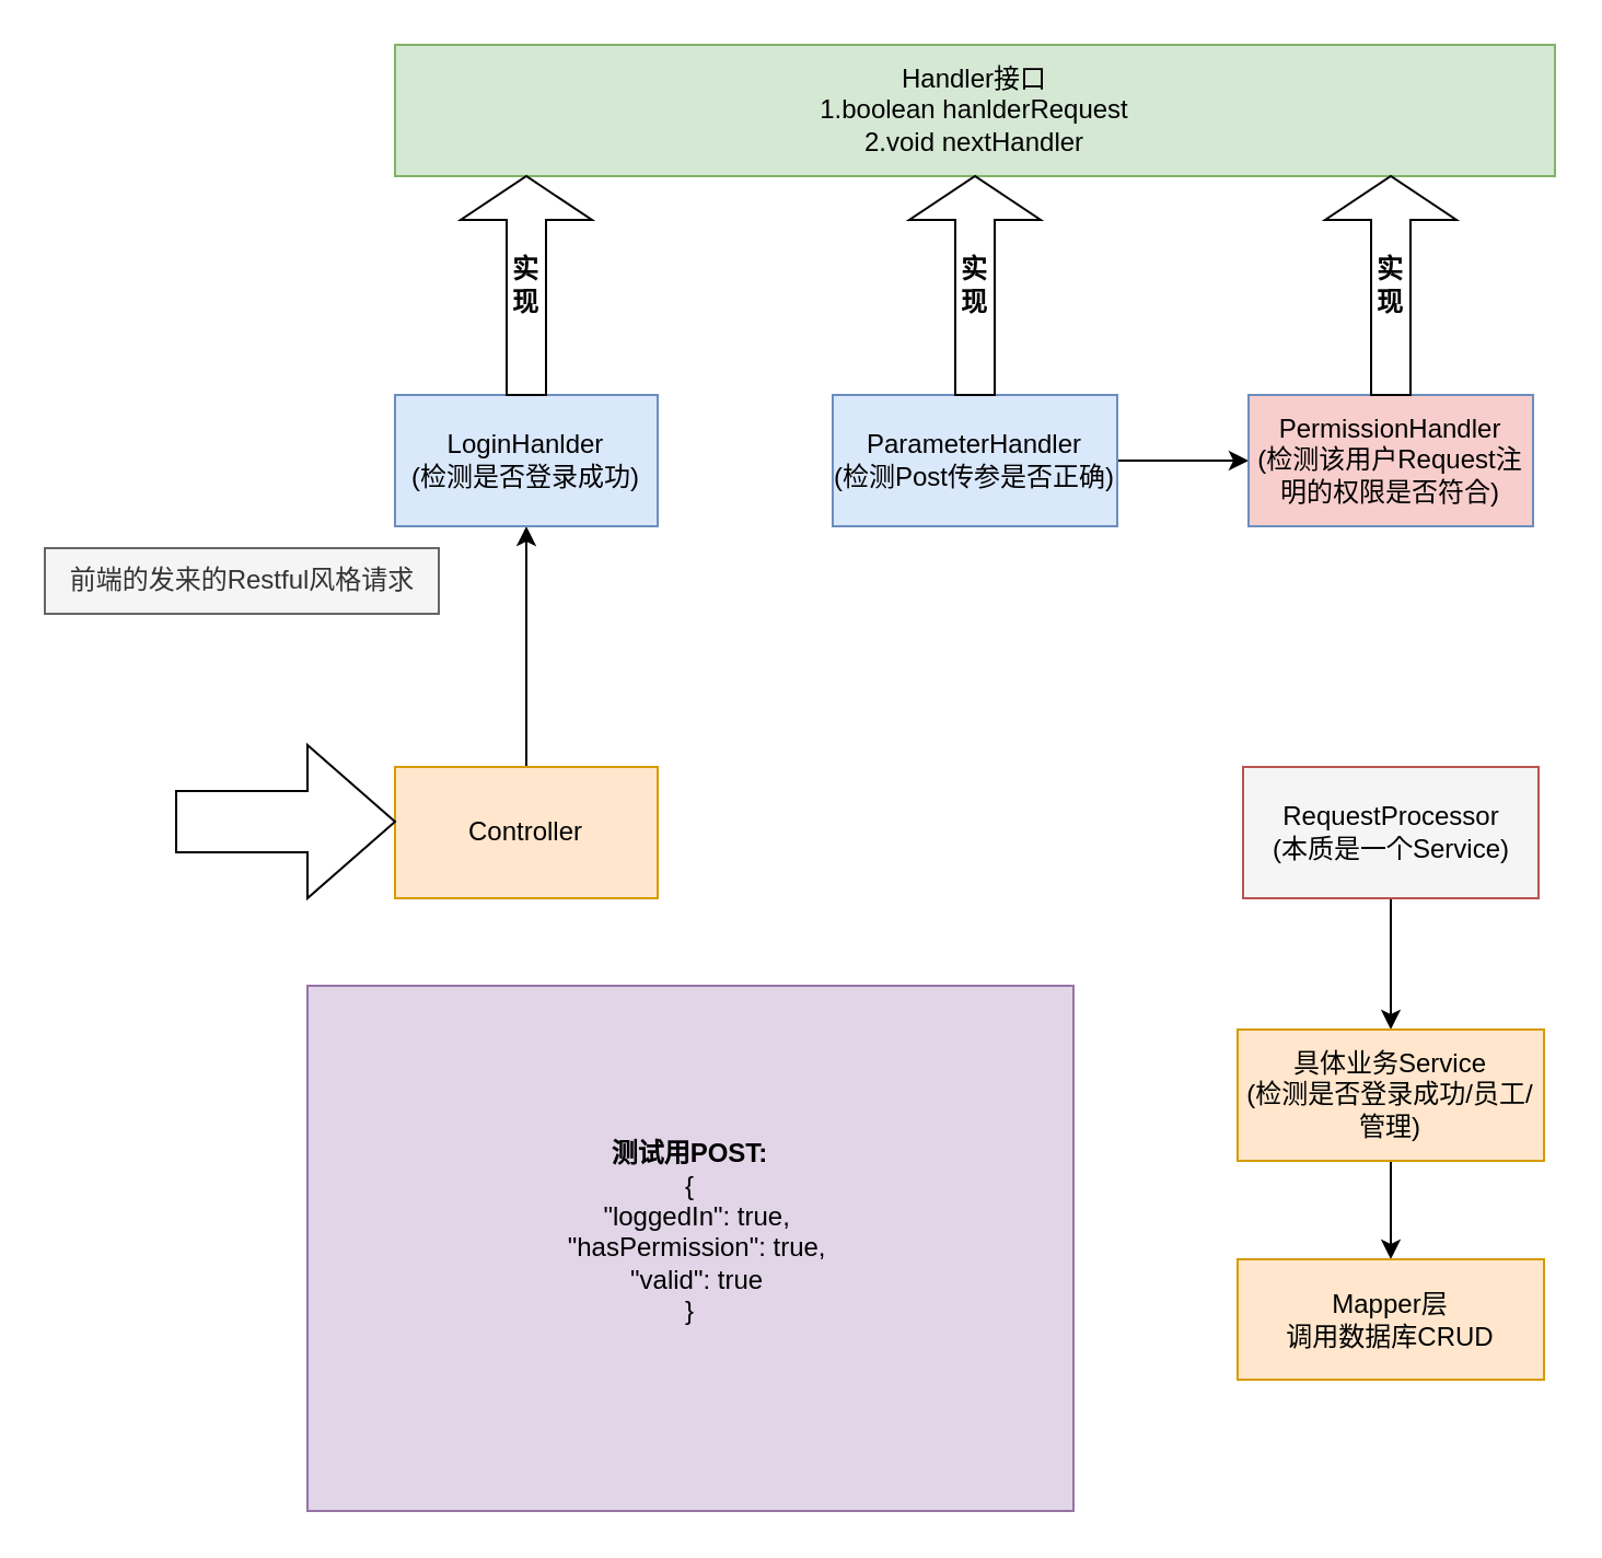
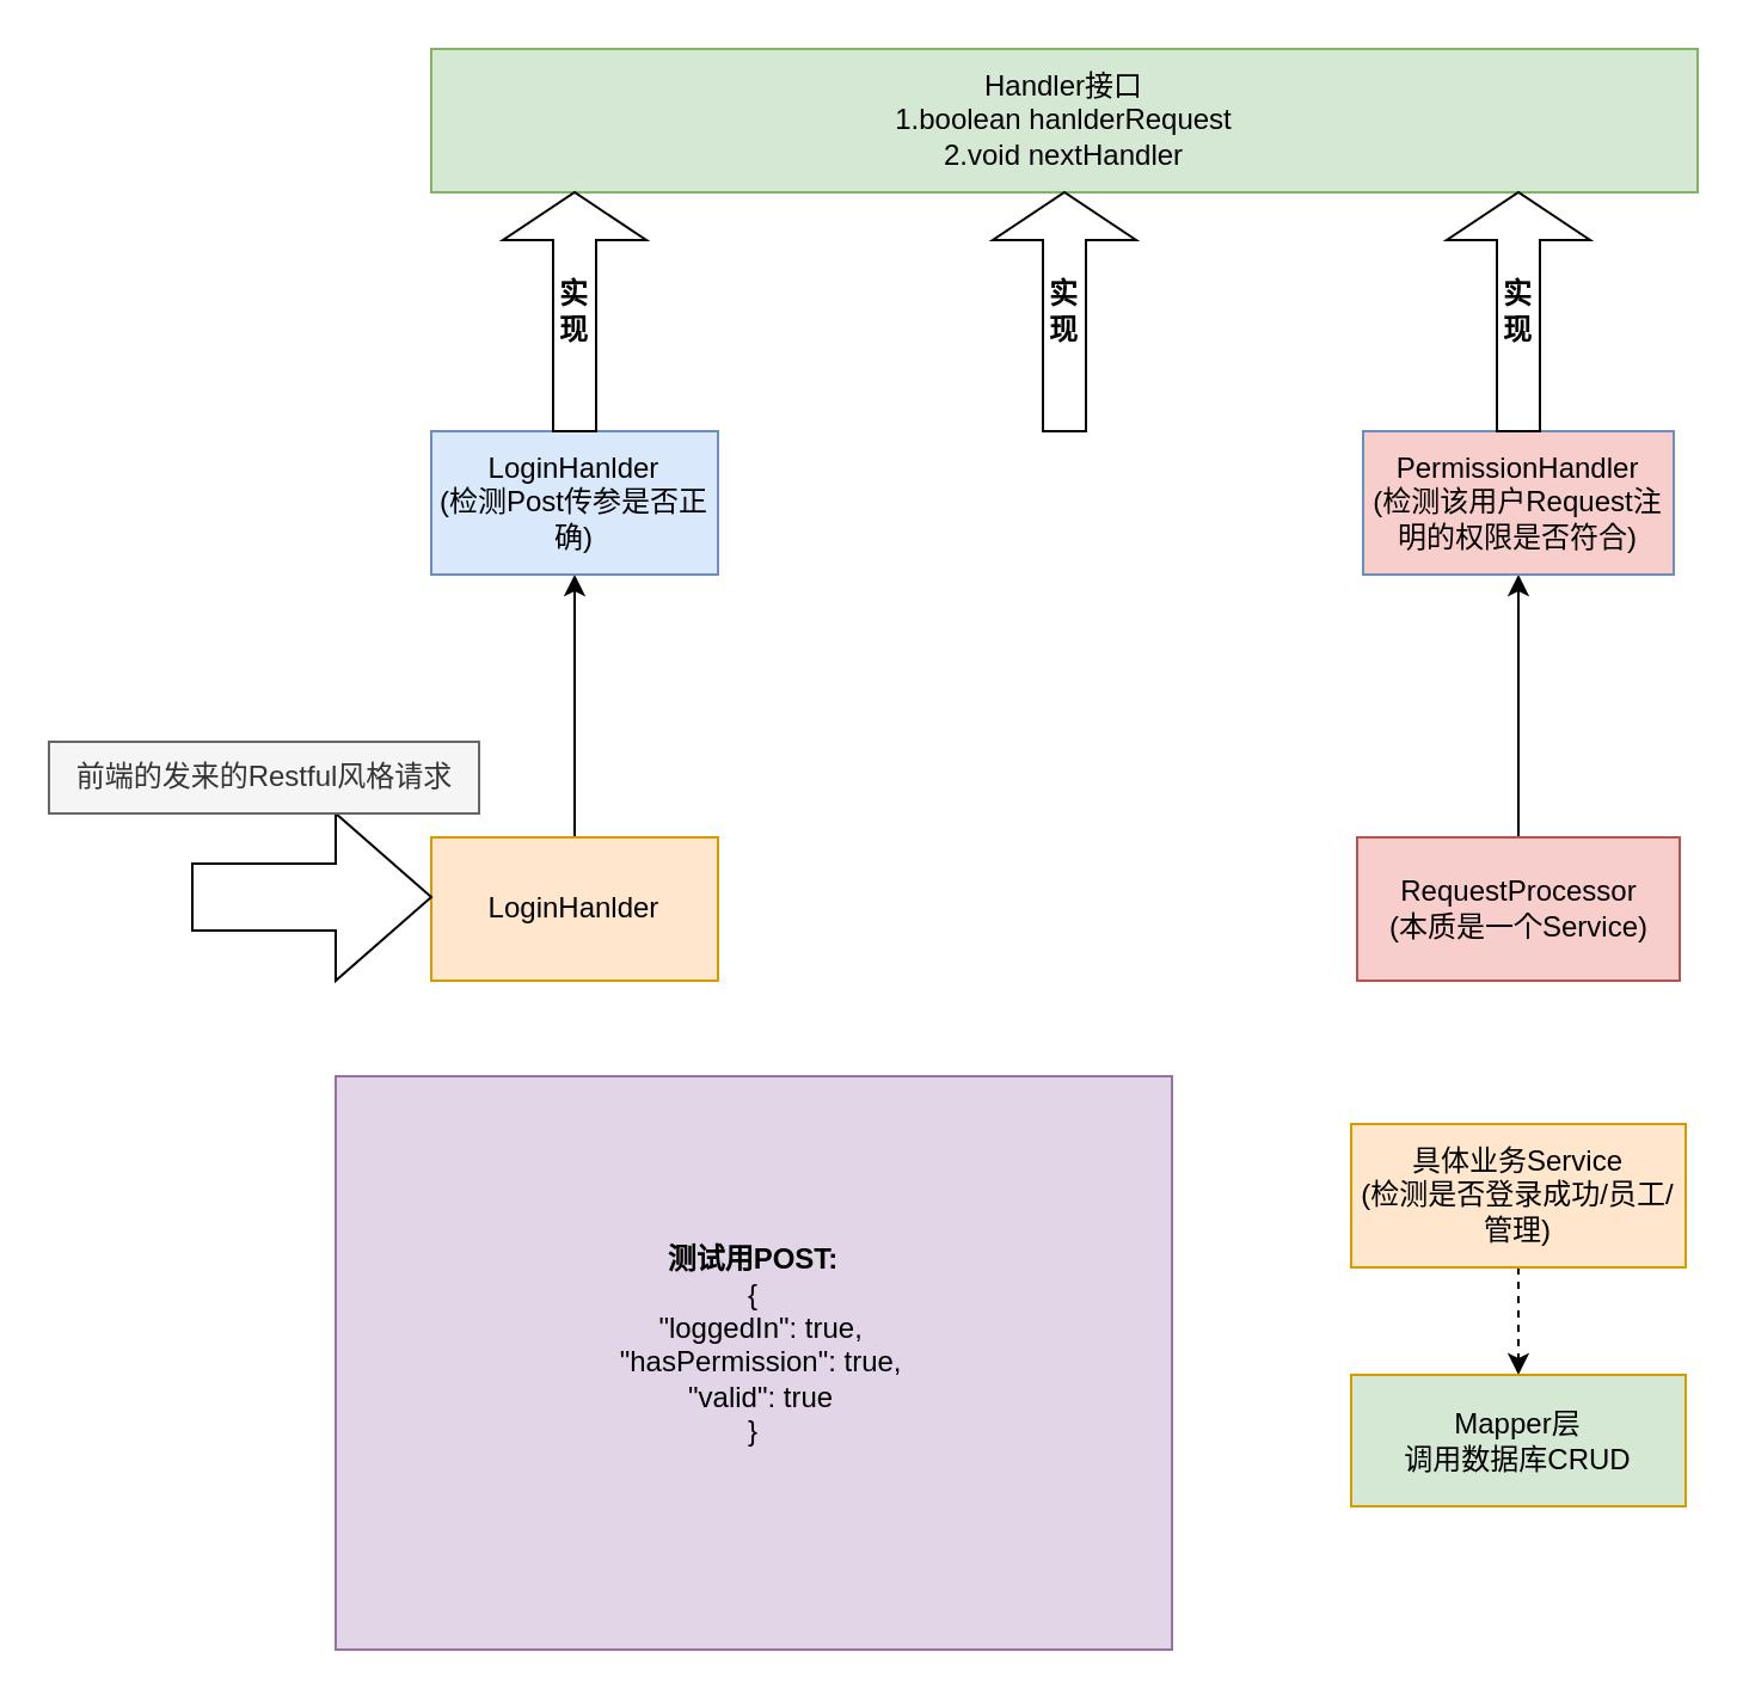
  <mxCell id="0" />
  <mxCell id="1" parent="0" />
  <mxCell id="2" value="" style="edgeStyle=orthogonalEdgeStyle;rounded=0;orthogonalLoop=1;jettySize=auto;html=1;" edge="1" parent="1" source="3" target="10"><mxGeometry relative="1" as="geometry" /></mxCell>
- <mxCell id="3" value="&lt;div&gt;&lt;span style=&quot;background-color: initial;&quot;&gt;Controller&lt;/span&gt;&lt;br&gt;&lt;/div&gt;" style="rounded=0;whiteSpace=wrap;html=1;fillColor=#ffe6cc;strokeColor=#d79b00;" vertex="1" parent="1"><mxGeometry x="180" y="350" width="120" height="60" as="geometry" /></mxCell>
- <mxCell id="4" value="" style="edgeStyle=orthogonalEdgeStyle;rounded=0;orthogonalLoop=1;jettySize=auto;html=1;" edge="1" parent="1" source="5" target="7"><mxGeometry relative="1" as="geometry" /></mxCell>
- <mxCell id="5" value="&lt;div&gt;RequestProcessor&lt;/div&gt;&lt;div&gt;(本质是一个Service)&lt;/div&gt;" style="rounded=0;whiteSpace=wrap;html=1;fillColor=#f5f5f5;strokeColor=#b85450;" vertex="1" parent="1"><mxGeometry x="567.5" y="350" width="135" height="60" as="geometry" /></mxCell>
- <mxCell id="6" value="" style="edgeStyle=orthogonalEdgeStyle;rounded=0;orthogonalLoop=1;jettySize=auto;html=1;" edge="1" parent="1" source="7" target="14"><mxGeometry relative="1" as="geometry" /></mxCell>
+ <mxCell id="3" value="&lt;div&gt;&lt;span style=&quot;background-color: initial;&quot;&gt;LoginHanlder&lt;/span&gt;&lt;br&gt;&lt;/div&gt;" style="rounded=0;whiteSpace=wrap;html=1;fillColor=#ffe6cc;strokeColor=#d79b00;" vertex="1" parent="1"><mxGeometry x="180" y="350" width="120" height="60" as="geometry" /></mxCell>
+ <mxCell id="4" value="" style="edgeStyle=orthogonalEdgeStyle;rounded=0;orthogonalLoop=1;jettySize=auto;html=1;" edge="1" parent="1" source="5" target="13"><mxGeometry relative="1" as="geometry" /></mxCell>
+ <mxCell id="5" value="&lt;div&gt;RequestProcessor&lt;/div&gt;&lt;div&gt;(本质是一个Service)&lt;/div&gt;" style="rounded=0;whiteSpace=wrap;html=1;fillColor=#f8cecc;strokeColor=#b85450;" vertex="1" parent="1"><mxGeometry x="567.5" y="350" width="135" height="60" as="geometry" /></mxCell>
+ <mxCell id="6" value="" style="edgeStyle=orthogonalEdgeStyle;rounded=0;orthogonalLoop=1;jettySize=auto;html=1;dashed=1;" edge="1" parent="1" source="7" target="14"><mxGeometry relative="1" as="geometry" /></mxCell>
  <mxCell id="7" value="具体业务Service&lt;div&gt;(检测是否登录成功/员工/管理&lt;span style=&quot;background-color: initial;&quot;&gt;)&lt;/span&gt;&lt;/div&gt;" style="rounded=0;whiteSpace=wrap;html=1;fillColor=#ffe6cc;strokeColor=#d79b00;" vertex="1" parent="1"><mxGeometry x="565" y="470" width="140" height="60" as="geometry" /></mxCell>
  <mxCell id="8" value="" style="html=1;shadow=0;dashed=0;align=center;verticalAlign=middle;shape=mxgraph.arrows2.arrow;dy=0.6;dx=40;notch=0;" vertex="1" parent="1"><mxGeometry x="80" y="340" width="100" height="70" as="geometry" /></mxCell>
- <mxCell id="9" value="前端的发来的Restful风格请求" style="text;html=1;align=center;verticalAlign=middle;resizable=0;points=[];autosize=1;strokeColor=#666666;fillColor=#f5f5f5;fontColor=#333333;" vertex="1" parent="1"><mxGeometry x="20" y="250" width="180" height="30" as="geometry" /></mxCell>
- <mxCell id="10" value="&lt;div&gt;&lt;span style=&quot;background-color: initial;&quot;&gt;LoginHanlder&lt;/span&gt;&lt;br&gt;&lt;/div&gt;&lt;div&gt;&lt;span style=&quot;background-color: initial;&quot;&gt;(检测是否登录成功)&lt;/span&gt;&lt;/div&gt;" style="rounded=0;whiteSpace=wrap;html=1;fillColor=#dae8fc;strokeColor=#6c8ebf;" vertex="1" parent="1"><mxGeometry x="180" y="180" width="120" height="60" as="geometry" /></mxCell>
- <mxCell id="11" value="" style="edgeStyle=orthogonalEdgeStyle;rounded=0;orthogonalLoop=1;jettySize=auto;html=1;" edge="1" parent="1" source="12" target="13"><mxGeometry relative="1" as="geometry" /></mxCell>
- <mxCell id="12" value="&lt;div&gt;&lt;span style=&quot;background-color: initial;&quot;&gt;ParameterHandler&lt;/span&gt;&lt;br&gt;&lt;/div&gt;&lt;div&gt;&lt;span style=&quot;background-color: initial;&quot;&gt;(检测Post传参是否正确)&lt;/span&gt;&lt;/div&gt;" style="rounded=0;whiteSpace=wrap;html=1;fillColor=#dae8fc;strokeColor=#6c8ebf;" vertex="1" parent="1"><mxGeometry x="380" y="180" width="130" height="60" as="geometry" /></mxCell>
+ <mxCell id="9" value="前端的发来的Restful风格请求" style="text;html=1;align=center;verticalAlign=middle;resizable=0;points=[];autosize=1;strokeColor=#666666;fillColor=#f5f5f5;fontColor=#333333;" vertex="1" parent="1"><mxGeometry x="20" y="310" width="180" height="30" as="geometry" /></mxCell>
+ <mxCell id="10" value="&lt;div&gt;&lt;span style=&quot;background-color: initial;&quot;&gt;LoginHanlder&lt;/span&gt;&lt;br&gt;&lt;/div&gt;&lt;div&gt;&lt;span style=&quot;background-color: initial;&quot;&gt;(检测Post传参是否正确)&lt;/span&gt;&lt;/div&gt;" style="rounded=0;whiteSpace=wrap;html=1;fillColor=#dae8fc;strokeColor=#6c8ebf;" vertex="1" parent="1"><mxGeometry x="180" y="180" width="120" height="60" as="geometry" /></mxCell>
  <mxCell id="13" value="&lt;div&gt;&lt;span style=&quot;background-color: initial;&quot;&gt;PermissionHandler&lt;/span&gt;&lt;br&gt;&lt;/div&gt;&lt;div&gt;&lt;span style=&quot;background-color: initial;&quot;&gt;(检测该用户Request注明的权限是否符合)&lt;/span&gt;&lt;/div&gt;" style="rounded=0;whiteSpace=wrap;html=1;fillColor=#f8cecc;strokeColor=#6c8ebf;" vertex="1" parent="1"><mxGeometry x="570" y="180" width="130" height="60" as="geometry" /></mxCell>
- <mxCell id="14" value="Mapper层&lt;div&gt;调用数据库CRUD&lt;/div&gt;" style="rounded=0;whiteSpace=wrap;html=1;fillColor=#ffe6cc;strokeColor=#d79b00;" vertex="1" parent="1"><mxGeometry x="565" y="575" width="140" height="55" as="geometry" /></mxCell>
+ <mxCell id="14" value="Mapper层&lt;div&gt;调用数据库CRUD&lt;/div&gt;" style="rounded=0;whiteSpace=wrap;html=1;fillColor=#d5e8d4;strokeColor=#d79b00;" vertex="1" parent="1"><mxGeometry x="565" y="575" width="140" height="55" as="geometry" /></mxCell>
  <mxCell id="15" value="&lt;div&gt;&lt;span style=&quot;background-color: initial;&quot;&gt;Handler接口&lt;/span&gt;&lt;br&gt;&lt;/div&gt;&lt;div&gt;1.boolean hanlderRequest&lt;/div&gt;&lt;div&gt;2.void nextHandler&lt;/div&gt;" style="rounded=0;whiteSpace=wrap;html=1;fillColor=#d5e8d4;strokeColor=#82b366;" vertex="1" parent="1"><mxGeometry x="180" y="20" width="530" height="60" as="geometry" /></mxCell>
  <mxCell id="16" value="&lt;b&gt;实&lt;/b&gt;&lt;div&gt;&lt;b&gt;现&lt;/b&gt;&lt;/div&gt;" style="shape=singleArrow;direction=north;whiteSpace=wrap;html=1;" vertex="1" parent="1"><mxGeometry x="210" y="80" width="60" height="100" as="geometry" /></mxCell>
  <mxCell id="17" value="&lt;b&gt;实&lt;/b&gt;&lt;div&gt;&lt;b&gt;现&lt;/b&gt;&lt;/div&gt;" style="shape=singleArrow;direction=north;whiteSpace=wrap;html=1;" vertex="1" parent="1"><mxGeometry x="415" y="80" width="60" height="100" as="geometry" /></mxCell>
  <mxCell id="18" value="&lt;b&gt;实&lt;/b&gt;&lt;div&gt;&lt;b&gt;现&lt;/b&gt;&lt;/div&gt;" style="shape=singleArrow;direction=north;whiteSpace=wrap;html=1;" vertex="1" parent="1"><mxGeometry x="605" y="80" width="60" height="100" as="geometry" /></mxCell>
  <mxCell id="19" value="&lt;b&gt;测试用POST:&lt;/b&gt;&lt;div&gt;&lt;div&gt;{&lt;/div&gt;&lt;div&gt;&amp;nbsp; &quot;loggedIn&quot;: true,&lt;/div&gt;&lt;div&gt;&amp;nbsp; &quot;hasPermission&quot;: true,&lt;/div&gt;&lt;div&gt;&amp;nbsp; &quot;valid&quot;: true&lt;/div&gt;&lt;div&gt;}&lt;/div&gt;&lt;/div&gt;&lt;div&gt;&lt;br&gt;&lt;/div&gt;" style="whiteSpace=wrap;html=1;fillColor=#e1d5e7;strokeColor=#9673a6;" vertex="1" parent="1"><mxGeometry x="140" y="450" width="350" height="240" as="geometry" /></mxCell>
